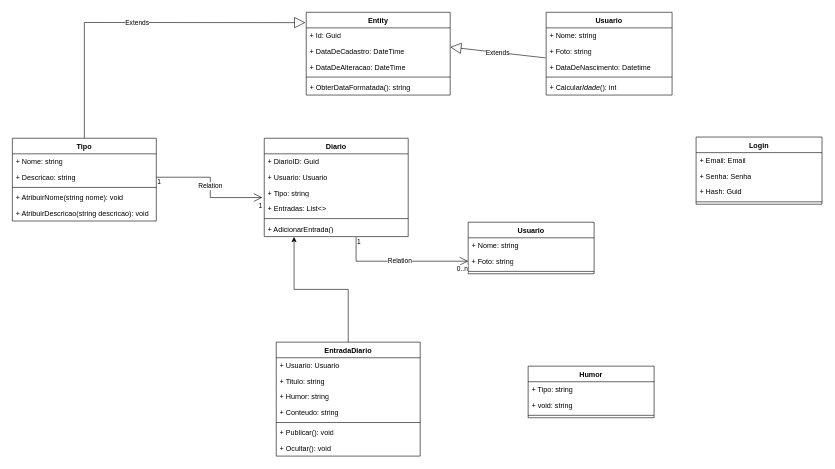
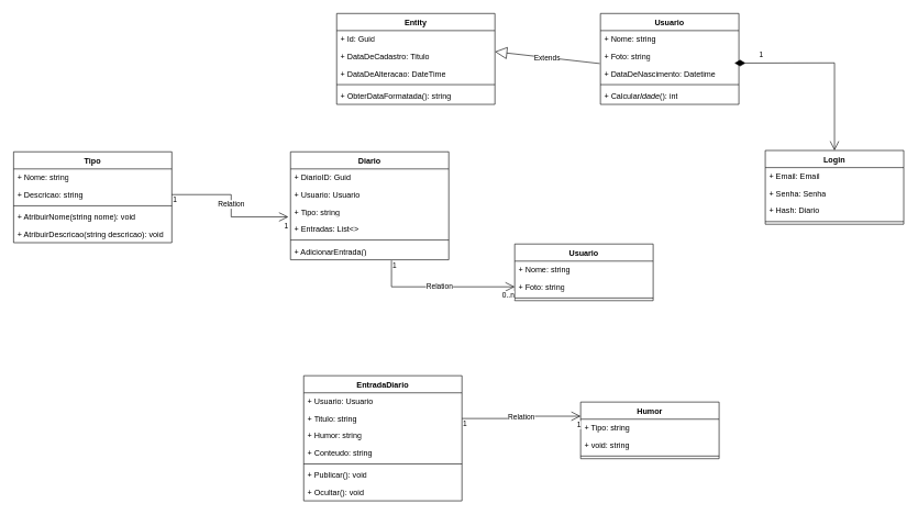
  <mxCell id="0" />
  <mxCell id="1" parent="0" />
  <mxCell id="2" value="Entity" style="swimlane;fontStyle=1;align=center;verticalAlign=top;childLayout=stackLayout;horizontal=1;startSize=26;horizontalStack=0;resizeParent=1;resizeParentMax=0;resizeLast=0;collapsible=1;marginBottom=0;whiteSpace=wrap;html=1;" vertex="1" parent="1"><mxGeometry x="510" y="20" width="240" height="138" as="geometry" /></mxCell>
  <mxCell id="3" value="+ Id: Guid" style="text;strokeColor=none;fillColor=none;align=left;verticalAlign=top;spacingLeft=4;spacingRight=4;overflow=hidden;rotatable=0;points=[[0,0.5],[1,0.5]];portConstraint=eastwest;whiteSpace=wrap;html=1;" vertex="1" parent="2"><mxGeometry y="26" width="240" height="26" as="geometry" /></mxCell>
- <mxCell id="4" value="+ DataDeCadastro: DateTime" style="text;strokeColor=none;fillColor=none;align=left;verticalAlign=top;spacingLeft=4;spacingRight=4;overflow=hidden;rotatable=0;points=[[0,0.5],[1,0.5]];portConstraint=eastwest;whiteSpace=wrap;html=1;" vertex="1" parent="2"><mxGeometry y="52" width="240" height="26" as="geometry" /></mxCell>
+ <mxCell id="4" value="+ DataDeCadastro: Titulo" style="text;strokeColor=none;fillColor=none;align=left;verticalAlign=top;spacingLeft=4;spacingRight=4;overflow=hidden;rotatable=0;points=[[0,0.5],[1,0.5]];portConstraint=eastwest;whiteSpace=wrap;html=1;" vertex="1" parent="2"><mxGeometry y="52" width="240" height="26" as="geometry" /></mxCell>
  <mxCell id="5" value="+ DataDeAlteracao: DateTime" style="text;strokeColor=none;fillColor=none;align=left;verticalAlign=top;spacingLeft=4;spacingRight=4;overflow=hidden;rotatable=0;points=[[0,0.5],[1,0.5]];portConstraint=eastwest;whiteSpace=wrap;html=1;" vertex="1" parent="2"><mxGeometry y="78" width="240" height="26" as="geometry" /></mxCell>
  <mxCell id="6" value="" style="line;strokeWidth=1;fillColor=none;align=left;verticalAlign=middle;spacingTop=-1;spacingLeft=3;spacingRight=3;rotatable=0;labelPosition=right;points=[];portConstraint=eastwest;strokeColor=inherit;" vertex="1" parent="2"><mxGeometry y="104" width="240" height="8" as="geometry" /></mxCell>
  <mxCell id="7" value="+ ObterDataFormatada(): string" style="text;strokeColor=none;fillColor=none;align=left;verticalAlign=top;spacingLeft=4;spacingRight=4;overflow=hidden;rotatable=0;points=[[0,0.5],[1,0.5]];portConstraint=eastwest;whiteSpace=wrap;html=1;" vertex="1" parent="2"><mxGeometry y="112" width="240" height="26" as="geometry" /></mxCell>
  <mxCell id="8" value="Usuario" style="swimlane;fontStyle=1;align=center;verticalAlign=top;childLayout=stackLayout;horizontal=1;startSize=26;horizontalStack=0;resizeParent=1;resizeParentMax=0;resizeLast=0;collapsible=1;marginBottom=0;whiteSpace=wrap;html=1;" vertex="1" parent="1"><mxGeometry x="910" y="20" width="210" height="138" as="geometry" /></mxCell>
  <mxCell id="9" value="+ Nome: string" style="text;strokeColor=none;fillColor=none;align=left;verticalAlign=top;spacingLeft=4;spacingRight=4;overflow=hidden;rotatable=0;points=[[0,0.5],[1,0.5]];portConstraint=eastwest;whiteSpace=wrap;html=1;" vertex="1" parent="8"><mxGeometry y="26" width="210" height="26" as="geometry" /></mxCell>
  <mxCell id="10" value="+ Foto: string" style="text;strokeColor=none;fillColor=none;align=left;verticalAlign=top;spacingLeft=4;spacingRight=4;overflow=hidden;rotatable=0;points=[[0,0.5],[1,0.5]];portConstraint=eastwest;whiteSpace=wrap;html=1;" vertex="1" parent="8"><mxGeometry y="52" width="210" height="26" as="geometry" /></mxCell>
  <mxCell id="11" value="+ DataDeNascimento: Datetime" style="text;strokeColor=none;fillColor=none;align=left;verticalAlign=top;spacingLeft=4;spacingRight=4;overflow=hidden;rotatable=0;points=[[0,0.5],[1,0.5]];portConstraint=eastwest;whiteSpace=wrap;html=1;" vertex="1" parent="8"><mxGeometry y="78" width="210" height="26" as="geometry" /></mxCell>
  <mxCell id="12" value="" style="line;strokeWidth=1;fillColor=none;align=left;verticalAlign=middle;spacingTop=-1;spacingLeft=3;spacingRight=3;rotatable=0;labelPosition=right;points=[];portConstraint=eastwest;strokeColor=inherit;" vertex="1" parent="8"><mxGeometry y="104" width="210" height="8" as="geometry" /></mxCell>
  <mxCell id="13" value="+ Calcular&lt;i&gt;Idade&lt;/i&gt;(): int" style="text;strokeColor=none;fillColor=none;align=left;verticalAlign=top;spacingLeft=4;spacingRight=4;overflow=hidden;rotatable=0;points=[[0,0.5],[1,0.5]];portConstraint=eastwest;whiteSpace=wrap;html=1;" vertex="1" parent="8"><mxGeometry y="112" width="210" height="26" as="geometry" /></mxCell>
  <mxCell id="14" value="Extends" style="endArrow=block;endSize=16;endFill=0;html=1;rounded=0;entryX=1;entryY=0.231;entryDx=0;entryDy=0;entryPerimeter=0;exitX=-0.005;exitY=-0.077;exitDx=0;exitDy=0;exitPerimeter=0;" edge="1" parent="1" source="11" target="4"><mxGeometry width="160" relative="1" as="geometry"><mxPoint x="655" y="75" as="sourcePoint" /><mxPoint x="370" y="30" as="targetPoint" /></mxGeometry></mxCell>
  <mxCell id="15" value="Login" style="swimlane;fontStyle=1;align=center;verticalAlign=top;childLayout=stackLayout;horizontal=1;startSize=26;horizontalStack=0;resizeParent=1;resizeParentMax=0;resizeLast=0;collapsible=1;marginBottom=0;whiteSpace=wrap;html=1;" vertex="1" parent="1"><mxGeometry x="1160" y="228" width="210" height="112" as="geometry" /></mxCell>
  <mxCell id="16" value="+ Email: Email" style="text;strokeColor=none;fillColor=none;align=left;verticalAlign=top;spacingLeft=4;spacingRight=4;overflow=hidden;rotatable=0;points=[[0,0.5],[1,0.5]];portConstraint=eastwest;whiteSpace=wrap;html=1;" vertex="1" parent="15"><mxGeometry y="26" width="210" height="26" as="geometry" /></mxCell>
  <mxCell id="17" value="+ Senha: Senha" style="text;strokeColor=none;fillColor=none;align=left;verticalAlign=top;spacingLeft=4;spacingRight=4;overflow=hidden;rotatable=0;points=[[0,0.5],[1,0.5]];portConstraint=eastwest;whiteSpace=wrap;html=1;" vertex="1" parent="15"><mxGeometry y="52" width="210" height="26" as="geometry" /></mxCell>
- <mxCell id="18" value="+ Hash: Guid" style="text;strokeColor=none;fillColor=none;align=left;verticalAlign=top;spacingLeft=4;spacingRight=4;overflow=hidden;rotatable=0;points=[[0,0.5],[1,0.5]];portConstraint=eastwest;whiteSpace=wrap;html=1;" vertex="1" parent="15"><mxGeometry y="78" width="210" height="26" as="geometry" /></mxCell>
+ <mxCell id="18" value="+ Hash: Diario" style="text;strokeColor=none;fillColor=none;align=left;verticalAlign=top;spacingLeft=4;spacingRight=4;overflow=hidden;rotatable=0;points=[[0,0.5],[1,0.5]];portConstraint=eastwest;whiteSpace=wrap;html=1;" vertex="1" parent="15"><mxGeometry y="78" width="210" height="26" as="geometry" /></mxCell>
  <mxCell id="19" value="" style="line;strokeWidth=1;fillColor=none;align=left;verticalAlign=middle;spacingTop=-1;spacingLeft=3;spacingRight=3;rotatable=0;labelPosition=right;points=[];portConstraint=eastwest;strokeColor=inherit;" vertex="1" parent="15"><mxGeometry y="104" width="210" height="8" as="geometry" /></mxCell>
+ <mxCell id="20" value="1" style="endArrow=open;html=1;endSize=12;startArrow=diamondThin;startSize=14;startFill=1;align=left;verticalAlign=bottom;rounded=0;exitX=0.968;exitY=-0.103;exitDx=0;exitDy=0;exitPerimeter=0;entryX=0.5;entryY=0;entryDx=0;entryDy=0;" edge="1" parent="1" source="11" target="15"><mxGeometry x="-0.749" y="4" relative="1" as="geometry"><mxPoint x="1120" y="70" as="sourcePoint" /><mxPoint x="1270" y="30" as="targetPoint" /><Array as="points"><mxPoint x="1265" y="95" /></Array><mxPoint as="offset" /></mxGeometry></mxCell>
  <mxCell id="21" value="Diario" style="swimlane;fontStyle=1;align=center;verticalAlign=top;childLayout=stackLayout;horizontal=1;startSize=26;horizontalStack=0;resizeParent=1;resizeParentMax=0;resizeLast=0;collapsible=1;marginBottom=0;whiteSpace=wrap;html=1;" vertex="1" parent="1"><mxGeometry x="440" y="230" width="240" height="164" as="geometry" /></mxCell>
  <mxCell id="22" value="+ DiarioID: Guid" style="text;strokeColor=none;fillColor=none;align=left;verticalAlign=top;spacingLeft=4;spacingRight=4;overflow=hidden;rotatable=0;points=[[0,0.5],[1,0.5]];portConstraint=eastwest;whiteSpace=wrap;html=1;" vertex="1" parent="21"><mxGeometry y="26" width="240" height="26" as="geometry" /></mxCell>
  <mxCell id="23" value="+ Usuario: Usuario" style="text;strokeColor=none;fillColor=none;align=left;verticalAlign=top;spacingLeft=4;spacingRight=4;overflow=hidden;rotatable=0;points=[[0,0.5],[1,0.5]];portConstraint=eastwest;whiteSpace=wrap;html=1;" vertex="1" parent="21"><mxGeometry y="52" width="240" height="26" as="geometry" /></mxCell>
  <mxCell id="24" value="+ Tipo: string" style="text;strokeColor=none;fillColor=none;align=left;verticalAlign=top;spacingLeft=4;spacingRight=4;overflow=hidden;rotatable=0;points=[[0,0.5],[1,0.5]];portConstraint=eastwest;whiteSpace=wrap;html=1;" vertex="1" parent="21"><mxGeometry y="78" width="240" height="26" as="geometry" /></mxCell>
  <mxCell id="25" value="+ Entradas: List&amp;lt;&amp;gt;" style="text;strokeColor=none;fillColor=none;align=left;verticalAlign=top;spacingLeft=4;spacingRight=4;overflow=hidden;rotatable=0;points=[[0,0.5],[1,0.5]];portConstraint=eastwest;whiteSpace=wrap;html=1;" vertex="1" parent="21"><mxGeometry y="104" width="240" height="26" as="geometry" /></mxCell>
  <mxCell id="26" value="" style="line;strokeWidth=1;fillColor=none;align=left;verticalAlign=middle;spacingTop=-1;spacingLeft=3;spacingRight=3;rotatable=0;labelPosition=right;points=[];portConstraint=eastwest;strokeColor=inherit;" vertex="1" parent="21"><mxGeometry y="130" width="240" height="8" as="geometry" /></mxCell>
  <mxCell id="27" value="+ AdicionarEntrada()" style="text;strokeColor=none;fillColor=none;align=left;verticalAlign=top;spacingLeft=4;spacingRight=4;overflow=hidden;rotatable=0;points=[[0,0.5],[1,0.5]];portConstraint=eastwest;whiteSpace=wrap;html=1;" vertex="1" parent="21"><mxGeometry y="138" width="240" height="26" as="geometry" /></mxCell>
  <mxCell id="28" value="Usuario" style="swimlane;fontStyle=1;align=center;verticalAlign=top;childLayout=stackLayout;horizontal=1;startSize=26;horizontalStack=0;resizeParent=1;resizeParentMax=0;resizeLast=0;collapsible=1;marginBottom=0;whiteSpace=wrap;html=1;" vertex="1" parent="1"><mxGeometry x="780" y="370" width="210" height="86" as="geometry" /></mxCell>
  <mxCell id="29" value="+ Nome: string" style="text;strokeColor=none;fillColor=none;align=left;verticalAlign=top;spacingLeft=4;spacingRight=4;overflow=hidden;rotatable=0;points=[[0,0.5],[1,0.5]];portConstraint=eastwest;whiteSpace=wrap;html=1;" vertex="1" parent="28"><mxGeometry y="26" width="210" height="26" as="geometry" /></mxCell>
  <mxCell id="30" value="+ Foto: string" style="text;strokeColor=none;fillColor=none;align=left;verticalAlign=top;spacingLeft=4;spacingRight=4;overflow=hidden;rotatable=0;points=[[0,0.5],[1,0.5]];portConstraint=eastwest;whiteSpace=wrap;html=1;" vertex="1" parent="28"><mxGeometry y="52" width="210" height="26" as="geometry" /></mxCell>
  <mxCell id="31" value="" style="line;strokeWidth=1;fillColor=none;align=left;verticalAlign=middle;spacingTop=-1;spacingLeft=3;spacingRight=3;rotatable=0;labelPosition=right;points=[];portConstraint=eastwest;strokeColor=inherit;" vertex="1" parent="28"><mxGeometry y="78" width="210" height="8" as="geometry" /></mxCell>
  <mxCell id="32" value="Relation" style="endArrow=open;html=1;endSize=12;startArrow=none;startSize=14;startFill=0;edgeStyle=orthogonalEdgeStyle;rounded=0;entryX=0;entryY=0.5;entryDx=0;entryDy=0;exitX=0.638;exitY=1.038;exitDx=0;exitDy=0;exitPerimeter=0;" edge="1" parent="1" source="27" target="30"><mxGeometry relative="1" as="geometry"><mxPoint x="400" y="403" as="sourcePoint" /><mxPoint x="694" y="670" as="targetPoint" /></mxGeometry></mxCell>
  <mxCell id="33" value="1" style="edgeLabel;resizable=0;html=1;align=left;verticalAlign=top;" connectable="0" vertex="1" parent="32"><mxGeometry x="-1" relative="1" as="geometry"><mxPoint y="-5" as="offset" /></mxGeometry></mxCell>
  <mxCell id="34" value="0..n" style="edgeLabel;resizable=0;html=1;align=right;verticalAlign=top;" connectable="0" vertex="1" parent="32"><mxGeometry x="1" relative="1" as="geometry" /></mxCell>
  <mxCell id="35" value="Tipo" style="swimlane;fontStyle=1;align=center;verticalAlign=top;childLayout=stackLayout;horizontal=1;startSize=26;horizontalStack=0;resizeParent=1;resizeParentMax=0;resizeLast=0;collapsible=1;marginBottom=0;whiteSpace=wrap;html=1;" vertex="1" parent="1"><mxGeometry x="20" y="230" width="240" height="138" as="geometry" /></mxCell>
  <mxCell id="36" value="+ Nome: string" style="text;strokeColor=none;fillColor=none;align=left;verticalAlign=top;spacingLeft=4;spacingRight=4;overflow=hidden;rotatable=0;points=[[0,0.5],[1,0.5]];portConstraint=eastwest;whiteSpace=wrap;html=1;" vertex="1" parent="35"><mxGeometry y="26" width="240" height="26" as="geometry" /></mxCell>
  <mxCell id="37" value="+ Descricao: string" style="text;strokeColor=none;fillColor=none;align=left;verticalAlign=top;spacingLeft=4;spacingRight=4;overflow=hidden;rotatable=0;points=[[0,0.5],[1,0.5]];portConstraint=eastwest;whiteSpace=wrap;html=1;" vertex="1" parent="35"><mxGeometry y="52" width="240" height="26" as="geometry" /></mxCell>
  <mxCell id="38" value="" style="line;strokeWidth=1;fillColor=none;align=left;verticalAlign=middle;spacingTop=-1;spacingLeft=3;spacingRight=3;rotatable=0;labelPosition=right;points=[];portConstraint=eastwest;strokeColor=inherit;" vertex="1" parent="35"><mxGeometry y="78" width="240" height="8" as="geometry" /></mxCell>
  <mxCell id="39" value="+ AtribuirNome(string nome): void" style="text;strokeColor=none;fillColor=none;align=left;verticalAlign=top;spacingLeft=4;spacingRight=4;overflow=hidden;rotatable=0;points=[[0,0.5],[1,0.5]];portConstraint=eastwest;whiteSpace=wrap;html=1;" vertex="1" parent="35"><mxGeometry y="86" width="240" height="26" as="geometry" /></mxCell>
  <mxCell id="40" value="+ AtribuirDescricao(string descricao): void" style="text;strokeColor=none;fillColor=none;align=left;verticalAlign=top;spacingLeft=4;spacingRight=4;overflow=hidden;rotatable=0;points=[[0,0.5],[1,0.5]];portConstraint=eastwest;whiteSpace=wrap;html=1;" vertex="1" parent="35"><mxGeometry y="112" width="240" height="26" as="geometry" /></mxCell>
  <mxCell id="41" value="Relation" style="endArrow=open;html=1;endSize=12;startArrow=none;startSize=14;startFill=0;edgeStyle=orthogonalEdgeStyle;rounded=0;entryX=-0.014;entryY=0.804;entryDx=0;entryDy=0;entryPerimeter=0;exitX=1;exitY=0.5;exitDx=0;exitDy=0;" edge="1" parent="1" source="37" target="24"><mxGeometry relative="1" as="geometry"><mxPoint x="510" y="240" as="sourcePoint" /><mxPoint x="577" y="294" as="targetPoint" /></mxGeometry></mxCell>
  <mxCell id="42" value="1" style="edgeLabel;resizable=0;html=1;align=left;verticalAlign=top;" connectable="0" vertex="1" parent="41"><mxGeometry x="-1" relative="1" as="geometry"><mxPoint y="-5" as="offset" /></mxGeometry></mxCell>
  <mxCell id="43" value="1" style="edgeLabel;resizable=0;html=1;align=right;verticalAlign=top;" connectable="0" vertex="1" parent="41"><mxGeometry x="1" relative="1" as="geometry" /></mxCell>
  <mxCell id="44" value="EntradaDiario" style="swimlane;fontStyle=1;align=center;verticalAlign=top;childLayout=stackLayout;horizontal=1;startSize=26;horizontalStack=0;resizeParent=1;resizeParentMax=0;resizeLast=0;collapsible=1;marginBottom=0;whiteSpace=wrap;html=1;" vertex="1" parent="1"><mxGeometry x="460" y="570" width="240" height="190" as="geometry" /></mxCell>
  <mxCell id="45" value="+ Usuario: Usuario" style="text;strokeColor=none;fillColor=none;align=left;verticalAlign=top;spacingLeft=4;spacingRight=4;overflow=hidden;rotatable=0;points=[[0,0.5],[1,0.5]];portConstraint=eastwest;whiteSpace=wrap;html=1;" vertex="1" parent="44"><mxGeometry y="26" width="240" height="26" as="geometry" /></mxCell>
  <mxCell id="46" value="+ Titulo: string" style="text;strokeColor=none;fillColor=none;align=left;verticalAlign=top;spacingLeft=4;spacingRight=4;overflow=hidden;rotatable=0;points=[[0,0.5],[1,0.5]];portConstraint=eastwest;whiteSpace=wrap;html=1;" vertex="1" parent="44"><mxGeometry y="52" width="240" height="26" as="geometry" /></mxCell>
  <mxCell id="47" value="+ Humor: string" style="text;strokeColor=none;fillColor=none;align=left;verticalAlign=top;spacingLeft=4;spacingRight=4;overflow=hidden;rotatable=0;points=[[0,0.5],[1,0.5]];portConstraint=eastwest;whiteSpace=wrap;html=1;" vertex="1" parent="44"><mxGeometry y="78" width="240" height="26" as="geometry" /></mxCell>
  <mxCell id="48" value="+ Conteudo: string" style="text;strokeColor=none;fillColor=none;align=left;verticalAlign=top;spacingLeft=4;spacingRight=4;overflow=hidden;rotatable=0;points=[[0,0.5],[1,0.5]];portConstraint=eastwest;whiteSpace=wrap;html=1;" vertex="1" parent="44"><mxGeometry y="104" width="240" height="26" as="geometry" /></mxCell>
  <mxCell id="49" value="" style="line;strokeWidth=1;fillColor=none;align=left;verticalAlign=middle;spacingTop=-1;spacingLeft=3;spacingRight=3;rotatable=0;labelPosition=right;points=[];portConstraint=eastwest;strokeColor=inherit;" vertex="1" parent="44"><mxGeometry y="130" width="240" height="8" as="geometry" /></mxCell>
  <mxCell id="50" value="+ Publicar(): void" style="text;strokeColor=none;fillColor=none;align=left;verticalAlign=top;spacingLeft=4;spacingRight=4;overflow=hidden;rotatable=0;points=[[0,0.5],[1,0.5]];portConstraint=eastwest;whiteSpace=wrap;html=1;" vertex="1" parent="44"><mxGeometry y="138" width="240" height="26" as="geometry" /></mxCell>
  <mxCell id="51" value="+ Ocultar(): void" style="text;strokeColor=none;fillColor=none;align=left;verticalAlign=top;spacingLeft=4;spacingRight=4;overflow=hidden;rotatable=0;points=[[0,0.5],[1,0.5]];portConstraint=eastwest;whiteSpace=wrap;html=1;" vertex="1" parent="44"><mxGeometry y="164" width="240" height="26" as="geometry" /></mxCell>
- <mxCell id="52" value="Extends" style="endArrow=block;endSize=16;endFill=0;html=1;rounded=0;entryX=-0.006;entryY=0.125;entryDx=0;entryDy=0;exitX=0.5;exitY=0;exitDx=0;exitDy=0;entryPerimeter=0;" edge="1" parent="1" source="35" target="2"><mxGeometry width="160" relative="1" as="geometry"><mxPoint x="112" y="267" as="sourcePoint" /><mxPoint x="336" y="20" as="targetPoint" /><Array as="points"><mxPoint x="140" y="37" /></Array></mxGeometry></mxCell>
- <mxCell id="53" style="edgeStyle=orthogonalEdgeStyle;rounded=0;orthogonalLoop=1;jettySize=auto;html=1;entryX=0.207;entryY=1.018;entryDx=0;entryDy=0;entryPerimeter=0;" edge="1" parent="1" source="44" target="27"><mxGeometry relative="1" as="geometry" /></mxCell>
  <mxCell id="54" value="Humor" style="swimlane;fontStyle=1;align=center;verticalAlign=top;childLayout=stackLayout;horizontal=1;startSize=26;horizontalStack=0;resizeParent=1;resizeParentMax=0;resizeLast=0;collapsible=1;marginBottom=0;whiteSpace=wrap;html=1;" vertex="1" parent="1"><mxGeometry x="880" y="610" width="210" height="86" as="geometry" /></mxCell>
  <mxCell id="55" value="+ Tipo: string" style="text;strokeColor=none;fillColor=none;align=left;verticalAlign=top;spacingLeft=4;spacingRight=4;overflow=hidden;rotatable=0;points=[[0,0.5],[1,0.5]];portConstraint=eastwest;whiteSpace=wrap;html=1;" vertex="1" parent="54"><mxGeometry y="26" width="210" height="26" as="geometry" /></mxCell>
  <mxCell id="56" value="+ void: string" style="text;strokeColor=none;fillColor=none;align=left;verticalAlign=top;spacingLeft=4;spacingRight=4;overflow=hidden;rotatable=0;points=[[0,0.5],[1,0.5]];portConstraint=eastwest;whiteSpace=wrap;html=1;" vertex="1" parent="54"><mxGeometry y="52" width="210" height="26" as="geometry" /></mxCell>
  <mxCell id="57" value="" style="line;strokeWidth=1;fillColor=none;align=left;verticalAlign=middle;spacingTop=-1;spacingLeft=3;spacingRight=3;rotatable=0;labelPosition=right;points=[];portConstraint=eastwest;strokeColor=inherit;" vertex="1" parent="54"><mxGeometry y="78" width="210" height="8" as="geometry" /></mxCell>
+ <mxCell id="58" value="Relation" style="endArrow=open;html=1;endSize=12;startArrow=none;startSize=14;startFill=0;edgeStyle=orthogonalEdgeStyle;rounded=0;entryX=0;entryY=0.25;entryDx=0;entryDy=0;exitX=1;exitY=0.5;exitDx=0;exitDy=0;" edge="1" parent="1" source="46" target="54"><mxGeometry relative="1" as="geometry"><mxPoint x="793" y="315" as="sourcePoint" /><mxPoint x="940" y="345" as="targetPoint" /></mxGeometry></mxCell>
+ <mxCell id="59" value="1" style="edgeLabel;resizable=0;html=1;align=left;verticalAlign=top;" connectable="0" vertex="1" parent="58"><mxGeometry x="-1" relative="1" as="geometry"><mxPoint y="-5" as="offset" /></mxGeometry></mxCell>
+ <mxCell id="60" value="1" style="edgeLabel;resizable=0;html=1;align=right;verticalAlign=top;" connectable="0" vertex="1" parent="58"><mxGeometry x="1" relative="1" as="geometry" /></mxCell>
